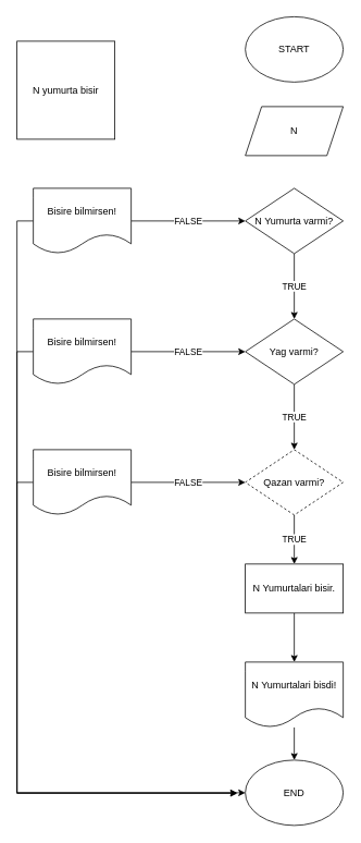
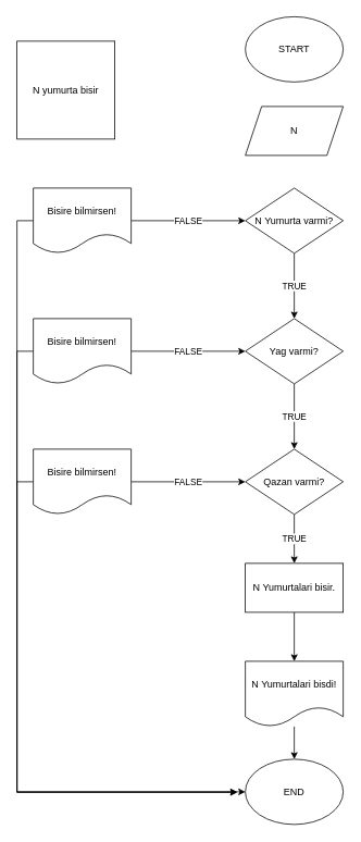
  <mxCell id="0" />
  <mxCell id="1" parent="0" />
  <mxCell id="2" value="N yumurta bisir" style="whiteSpace=wrap;html=1;aspect=fixed;" vertex="1" parent="1"><mxGeometry x="20" y="50" width="120" height="120" as="geometry" /></mxCell>
  <mxCell id="3" value="END" style="ellipse;whiteSpace=wrap;html=1;" vertex="1" parent="1"><mxGeometry x="300" y="930" width="120" height="80" as="geometry" /></mxCell>
  <mxCell id="4" value="START" style="ellipse;whiteSpace=wrap;html=1;" vertex="1" parent="1"><mxGeometry x="300" y="20" width="120" height="80" as="geometry" /></mxCell>
  <mxCell id="5" value="TRUE" style="edgeStyle=orthogonalEdgeStyle;rounded=0;orthogonalLoop=1;jettySize=auto;html=1;" edge="1" parent="1" source="6" target="8"><mxGeometry relative="1" as="geometry" /></mxCell>
  <mxCell id="6" value="N Yumurta varmi?" style="rhombus;whiteSpace=wrap;html=1;" vertex="1" parent="1"><mxGeometry x="300" y="230" width="120" height="80" as="geometry" /></mxCell>
  <mxCell id="7" value="TRUE" style="edgeStyle=orthogonalEdgeStyle;rounded=0;orthogonalLoop=1;jettySize=auto;html=1;" edge="1" parent="1" source="8" target="10"><mxGeometry relative="1" as="geometry" /></mxCell>
  <mxCell id="8" value="Yag varmi?" style="rhombus;whiteSpace=wrap;html=1;" vertex="1" parent="1"><mxGeometry x="300" y="390" width="120" height="80" as="geometry" /></mxCell>
  <mxCell id="9" value="TRUE" style="edgeStyle=orthogonalEdgeStyle;rounded=0;orthogonalLoop=1;jettySize=auto;html=1;" edge="1" parent="1" source="10" target="12"><mxGeometry relative="1" as="geometry" /></mxCell>
- <mxCell id="10" value="Qazan varmi?" style="rhombus;whiteSpace=wrap;html=1;dashed=1;" vertex="1" parent="1"><mxGeometry x="300" y="550" width="120" height="80" as="geometry" /></mxCell>
+ <mxCell id="10" value="Qazan varmi?" style="rhombus;whiteSpace=wrap;html=1;" vertex="1" parent="1"><mxGeometry x="300" y="550" width="120" height="80" as="geometry" /></mxCell>
  <mxCell id="11" value="" style="edgeStyle=orthogonalEdgeStyle;rounded=0;orthogonalLoop=1;jettySize=auto;html=1;" edge="1" parent="1" source="12" target="14"><mxGeometry relative="1" as="geometry" /></mxCell>
  <mxCell id="12" value="N Yumurtalari bisir." style="rounded=0;whiteSpace=wrap;html=1;" vertex="1" parent="1"><mxGeometry x="300" y="690" width="120" height="60" as="geometry" /></mxCell>
  <mxCell id="13" value="" style="edgeStyle=orthogonalEdgeStyle;rounded=0;orthogonalLoop=1;jettySize=auto;html=1;" edge="1" parent="1" source="14" target="3"><mxGeometry relative="1" as="geometry" /></mxCell>
  <mxCell id="14" value="N Yumurtalari bisdi!" style="shape=document;whiteSpace=wrap;html=1;boundedLbl=1;" vertex="1" parent="1"><mxGeometry x="300" y="810" width="120" height="80" as="geometry" /></mxCell>
  <mxCell id="15" value="FALSE" style="edgeStyle=orthogonalEdgeStyle;rounded=0;orthogonalLoop=1;jettySize=auto;html=1;exitX=1;exitY=0.5;exitDx=0;exitDy=0;entryX=0;entryY=0.5;entryDx=0;entryDy=0;" edge="1" parent="1" source="17" target="6"><mxGeometry relative="1" as="geometry" /></mxCell>
  <mxCell id="16" style="edgeStyle=orthogonalEdgeStyle;rounded=0;orthogonalLoop=1;jettySize=auto;html=1;exitX=0;exitY=0.5;exitDx=0;exitDy=0;entryX=0;entryY=0.5;entryDx=0;entryDy=0;" edge="1" parent="1" source="17" target="3"><mxGeometry relative="1" as="geometry" /></mxCell>
  <mxCell id="17" value="Bisire bilmirsen!" style="shape=document;whiteSpace=wrap;html=1;boundedLbl=1;" vertex="1" parent="1"><mxGeometry x="40" y="230" width="120" height="80" as="geometry" /></mxCell>
  <mxCell id="18" value="FALSE" style="edgeStyle=orthogonalEdgeStyle;rounded=0;orthogonalLoop=1;jettySize=auto;html=1;exitX=1;exitY=0.5;exitDx=0;exitDy=0;entryX=0;entryY=0.5;entryDx=0;entryDy=0;" edge="1" parent="1" source="20" target="8"><mxGeometry relative="1" as="geometry" /></mxCell>
  <mxCell id="19" style="edgeStyle=orthogonalEdgeStyle;rounded=0;orthogonalLoop=1;jettySize=auto;html=1;exitX=0;exitY=0.5;exitDx=0;exitDy=0;" edge="1" parent="1" source="20"><mxGeometry relative="1" as="geometry"><mxPoint x="290" y="970.8" as="targetPoint" /><Array as="points"><mxPoint x="20" y="430" /><mxPoint x="20" y="971" /></Array></mxGeometry></mxCell>
  <mxCell id="20" value="Bisire bilmirsen!" style="shape=document;whiteSpace=wrap;html=1;boundedLbl=1;" vertex="1" parent="1"><mxGeometry x="40" y="390" width="120" height="80" as="geometry" /></mxCell>
  <mxCell id="21" value="FALSE" style="edgeStyle=orthogonalEdgeStyle;rounded=0;orthogonalLoop=1;jettySize=auto;html=1;exitX=1;exitY=0.5;exitDx=0;exitDy=0;entryX=0;entryY=0.5;entryDx=0;entryDy=0;" edge="1" parent="1" source="23" target="10"><mxGeometry relative="1" as="geometry" /></mxCell>
  <mxCell id="22" style="edgeStyle=orthogonalEdgeStyle;rounded=0;orthogonalLoop=1;jettySize=auto;html=1;exitX=0;exitY=0.5;exitDx=0;exitDy=0;" edge="1" parent="1" source="23"><mxGeometry relative="1" as="geometry"><mxPoint x="290" y="970" as="targetPoint" /><Array as="points"><mxPoint x="20" y="590" /><mxPoint x="20" y="970" /></Array></mxGeometry></mxCell>
  <mxCell id="23" value="Bisire bilmirsen!" style="shape=document;whiteSpace=wrap;html=1;boundedLbl=1;" vertex="1" parent="1"><mxGeometry x="40" y="550" width="120" height="80" as="geometry" /></mxCell>
  <mxCell id="24" value="N" style="shape=parallelogram;perimeter=parallelogramPerimeter;whiteSpace=wrap;html=1;fixedSize=1;" vertex="1" parent="1"><mxGeometry x="300" y="130" width="120" height="60" as="geometry" /></mxCell>
